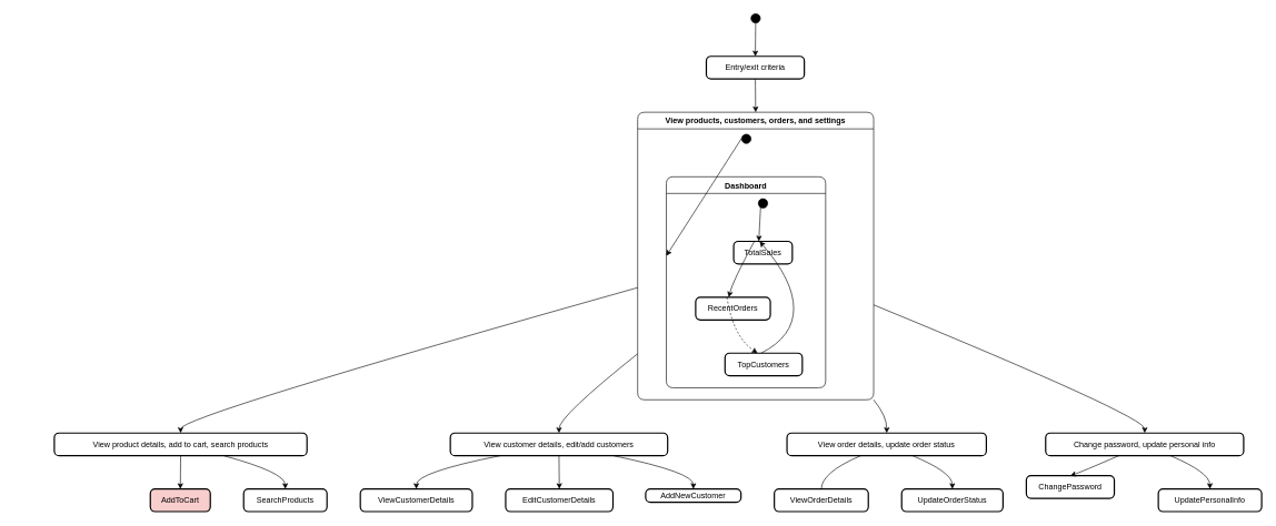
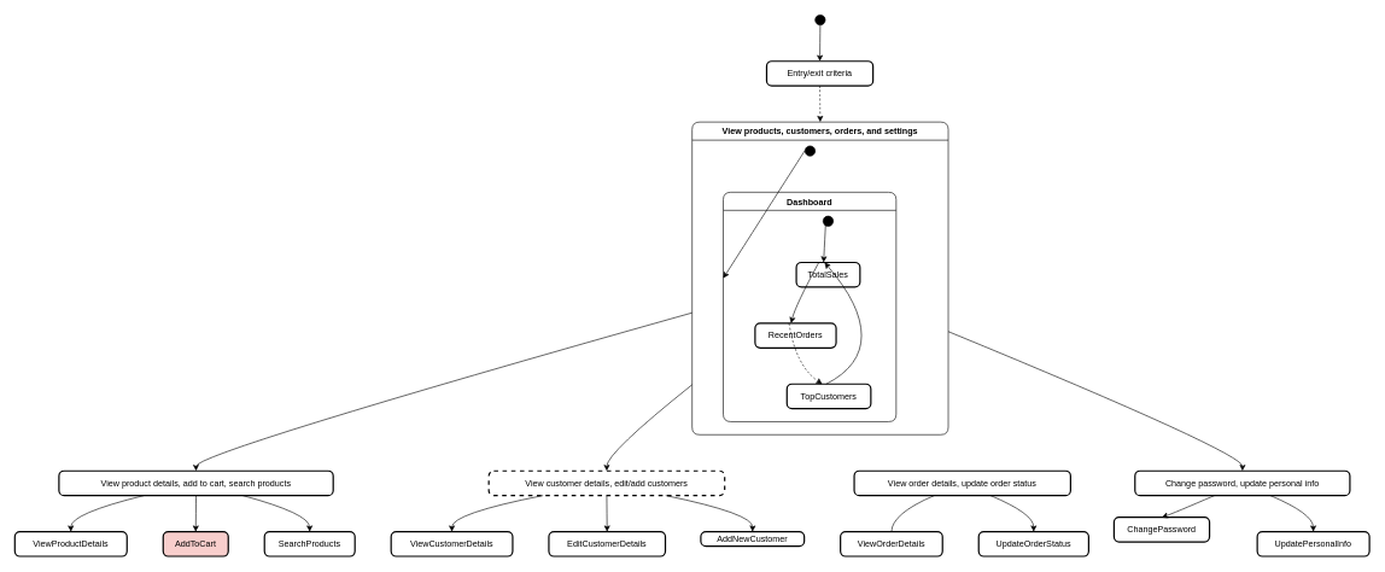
  <mxCell id="0" />
  <mxCell id="1" parent="0" />
  <mxCell id="2" value="" style="ellipse;fillColor=strokeColor;" vertex="1" parent="1"><mxGeometry x="1126" y="20" width="14" height="14" as="geometry" /></mxCell>
  <mxCell id="3" value="Entry/exit criteria" style="rounded=1;absoluteArcSize=1;arcSize=14;whiteSpace=wrap;strokeWidth=2;" vertex="1" parent="1"><mxGeometry x="1059" y="84" width="147" height="34" as="geometry" /></mxCell>
  <mxCell id="4" value="View products, customers, orders, and settings" style="swimlane;fontStyle=1;align=center;verticalAlign=middle;startSize=25;container=0;collapsible=0;rounded=1;arcSize=14;dropTarget=0;" vertex="1" parent="1"><mxGeometry x="956" y="168" width="354" height="432" as="geometry" /></mxCell>
  <mxCell id="5" value="" style="ellipse;fillColor=strokeColor;" vertex="1" parent="4"><mxGeometry x="156" y="33" width="14" height="14" as="geometry" /></mxCell>
  <mxCell id="6" value="Dashboard" style="swimlane;fontStyle=1;align=center;verticalAlign=middle;startSize=25;container=0;collapsible=0;rounded=1;arcSize=14;dropTarget=0;" vertex="1" parent="4"><mxGeometry x="43" y="97" width="239" height="317" as="geometry" /></mxCell>
  <mxCell id="7" value="" style="ellipse;fillColor=strokeColor;" vertex="1" parent="6"><mxGeometry x="138" y="33" width="14" height="14" as="geometry" /></mxCell>
  <mxCell id="8" value="TotalSales" style="rounded=1;absoluteArcSize=1;arcSize=14;whiteSpace=wrap;strokeWidth=2;" vertex="1" parent="6"><mxGeometry x="101" y="97" width="88" height="34" as="geometry" /></mxCell>
  <mxCell id="9" value="RecentOrders" style="rounded=1;absoluteArcSize=1;arcSize=14;whiteSpace=wrap;strokeWidth=2;" vertex="1" parent="6"><mxGeometry x="44" y="181" width="112" height="34" as="geometry" /></mxCell>
  <mxCell id="10" value="TopCustomers" style="rounded=1;absoluteArcSize=1;arcSize=14;whiteSpace=wrap;strokeWidth=2;" vertex="1" parent="6"><mxGeometry x="88" y="265" width="116" height="34" as="geometry" /></mxCell>
  <mxCell id="11" value="" style="curved=1;startArrow=none;;exitX=-2.54;exitY=-5.93;entryX=0.02;entryY=-2.85;" edge="1" parent="6" source="7" target="8"><mxGeometry relative="1" as="geometry"><Array as="points" /></mxGeometry></mxCell>
  <mxCell id="12" value="" style="curved=1;startArrow=none;;exitX=-0.19;exitY=-1.85;entryX=0.12;entryY=-2.85;" edge="1" parent="6" source="8" target="9"><mxGeometry relative="1" as="geometry"><Array as="points"><mxPoint x="100" y="156" /></Array></mxGeometry></mxCell>
  <mxCell id="13" value="" style="curved=1;startArrow=none;exitX=0.12;exitY=-1.85;entryX=-0.03;entryY=-2.85;dashed=1;" edge="1" parent="6" source="9" target="10"><mxGeometry relative="1" as="geometry"><Array as="points"><mxPoint x="100" y="240" /></Array></mxGeometry></mxCell>
  <mxCell id="14" value="" style="curved=1;startArrow=none;;exitX=0.28;exitY=-2.85;entryX=0.23;entryY=-1.85;" edge="1" parent="6" source="10" target="8"><mxGeometry relative="1" as="geometry"><Array as="points"><mxPoint x="191" y="240" /><mxPoint x="191" y="156" /></Array></mxGeometry></mxCell>
  <mxCell id="15" value="" style="curved=1;startArrow=none;;exitX=-66.95;exitY=-10.14;entryX=-3.45;entryY=-0.49;" edge="1" parent="4" source="5" target="6"><mxGeometry relative="1" as="geometry"><Array as="points" /></mxGeometry></mxCell>
  <mxCell id="16" value="View product details, add to cart, search products" style="rounded=1;absoluteArcSize=1;arcSize=14;whiteSpace=wrap;strokeWidth=2;" vertex="1" parent="1"><mxGeometry x="81" y="650" width="379" height="34" as="geometry" /></mxCell>
- <mxCell id="17" value="View customer details, edit/add customers" style="rounded=1;absoluteArcSize=1;arcSize=14;whiteSpace=wrap;strokeWidth=2;" vertex="1" parent="1"><mxGeometry x="675" y="650" width="326" height="34" as="geometry" /></mxCell>
+ <mxCell id="17" value="View customer details, edit/add customers" style="rounded=1;absoluteArcSize=1;arcSize=14;whiteSpace=wrap;strokeWidth=2;dashed=1;" vertex="1" parent="1"><mxGeometry x="675" y="650" width="326" height="34" as="geometry" /></mxCell>
  <mxCell id="18" value="View order details, update order status" style="rounded=1;absoluteArcSize=1;arcSize=14;whiteSpace=wrap;strokeWidth=2;" vertex="1" parent="1"><mxGeometry x="1180" y="650" width="299" height="34" as="geometry" /></mxCell>
  <mxCell id="19" value="Change password, update personal info" style="rounded=1;absoluteArcSize=1;arcSize=14;whiteSpace=wrap;strokeWidth=2;" vertex="1" parent="1"><mxGeometry x="1568" y="650" width="297" height="34" as="geometry" /></mxCell>
+ <mxCell id="20" value="ViewProductDetails" style="rounded=1;absoluteArcSize=1;arcSize=14;whiteSpace=wrap;strokeWidth=2;" vertex="1" parent="1"><mxGeometry x="20" y="734" width="155" height="34" as="geometry" /></mxCell>
  <mxCell id="21" value="AddToCart" style="rounded=1;absoluteArcSize=1;arcSize=14;whiteSpace=wrap;strokeWidth=2;fillColor=#f8cecc;" vertex="1" parent="1"><mxGeometry x="225" y="734" width="90" height="34" as="geometry" /></mxCell>
  <mxCell id="22" value="SearchProducts" style="rounded=1;absoluteArcSize=1;arcSize=14;whiteSpace=wrap;strokeWidth=2;" vertex="1" parent="1"><mxGeometry x="365" y="734" width="125" height="34" as="geometry" /></mxCell>
  <mxCell id="23" value="ViewCustomerDetails" style="rounded=1;absoluteArcSize=1;arcSize=14;whiteSpace=wrap;strokeWidth=2;" vertex="1" parent="1"><mxGeometry x="540" y="734" width="168" height="34" as="geometry" /></mxCell>
  <mxCell id="24" value="EditCustomerDetails" style="rounded=1;absoluteArcSize=1;arcSize=14;whiteSpace=wrap;strokeWidth=2;" vertex="1" parent="1"><mxGeometry x="758" y="734" width="161" height="34" as="geometry" /></mxCell>
  <mxCell id="25" value="AddNewCustomer" style="rounded=1;absoluteArcSize=1;arcSize=14;whiteSpace=wrap;strokeWidth=2;" vertex="1" parent="1"><mxGeometry x="968" y="734" width="143" height="20" as="geometry" /></mxCell>
  <mxCell id="26" value="ViewOrderDetails" style="rounded=1;absoluteArcSize=1;arcSize=14;whiteSpace=wrap;strokeWidth=2;" vertex="1" parent="1"><mxGeometry x="1161" y="734" width="141" height="34" as="geometry" /></mxCell>
  <mxCell id="27" value="UpdateOrderStatus" style="rounded=1;absoluteArcSize=1;arcSize=14;whiteSpace=wrap;strokeWidth=2;" vertex="1" parent="1"><mxGeometry x="1352" y="734" width="152" height="34" as="geometry" /></mxCell>
  <mxCell id="28" value="ChangePassword" style="rounded=1;absoluteArcSize=1;arcSize=14;whiteSpace=wrap;strokeWidth=2;" vertex="1" parent="1"><mxGeometry x="1539" y="714" width="132" height="34" as="geometry" /></mxCell>
  <mxCell id="29" value="UpdatePersonalInfo" style="rounded=1;absoluteArcSize=1;arcSize=14;whiteSpace=wrap;strokeWidth=2;" vertex="1" parent="1"><mxGeometry x="1737" y="734" width="155" height="34" as="geometry" /></mxCell>
  <mxCell id="30" value="" style="curved=1;startArrow=none;;exitX=0.5;exitY=1;entryX=0.5;entryY=0;" edge="1" parent="1" source="2" target="3"><mxGeometry relative="1" as="geometry"><Array as="points" /></mxGeometry></mxCell>
+ <mxCell id="31" value="" style="curved=1;startArrow=none;;exitX=0.31;exitY=1;entryX=0.5;entryY=0;" edge="1" parent="1" source="16" target="20"><mxGeometry relative="1" as="geometry"><Array as="points"><mxPoint x="97" y="709" /></Array></mxGeometry></mxCell>
  <mxCell id="32" value="" style="curved=1;startArrow=none;;exitX=0.5;exitY=1;entryX=0.5;entryY=0;" edge="1" parent="1" source="16" target="21"><mxGeometry relative="1" as="geometry"><Array as="points" /></mxGeometry></mxCell>
  <mxCell id="33" value="" style="curved=1;startArrow=none;;exitX=0.67;exitY=1;entryX=0.5;entryY=0;" edge="1" parent="1" source="16" target="22"><mxGeometry relative="1" as="geometry"><Array as="points"><mxPoint x="427" y="709" /></Array></mxGeometry></mxCell>
  <mxCell id="34" value="" style="curved=1;startArrow=none;;exitX=0.23;exitY=1;entryX=0.5;entryY=0;" edge="1" parent="1" source="17" target="23"><mxGeometry relative="1" as="geometry"><Array as="points"><mxPoint x="624" y="709" /></Array></mxGeometry></mxCell>
  <mxCell id="35" value="" style="curved=1;startArrow=none;;exitX=0.5;exitY=1;entryX=0.5;entryY=0;" edge="1" parent="1" source="17" target="24"><mxGeometry relative="1" as="geometry"><Array as="points" /></mxGeometry></mxCell>
  <mxCell id="36" value="" style="curved=1;startArrow=none;;exitX=0.75;exitY=1;entryX=0.5;entryY=0;" edge="1" parent="1" source="17" target="25"><mxGeometry relative="1" as="geometry"><Array as="points"><mxPoint x="1040" y="709" /></Array></mxGeometry></mxCell>
  <mxCell id="37" value="" style="curved=1;startArrow=none;exitX=0.37;exitY=1;entryX=0.5;entryY=0;endArrow=none;" edge="1" parent="1" source="18" target="26"><mxGeometry relative="1" as="geometry"><Array as="points"><mxPoint x="1232" y="709" /></Array></mxGeometry></mxCell>
  <mxCell id="38" value="" style="curved=1;startArrow=none;;exitX=0.63;exitY=1;entryX=0.5;entryY=0;" edge="1" parent="1" source="18" target="27"><mxGeometry relative="1" as="geometry"><Array as="points"><mxPoint x="1428" y="709" /></Array></mxGeometry></mxCell>
  <mxCell id="39" value="" style="curved=1;startArrow=none;;exitX=0.37;exitY=1;entryX=0.5;entryY=0;" edge="1" parent="1" source="19" target="28"><mxGeometry relative="1" as="geometry"><Array as="points"><mxPoint x="1620" y="709" /></Array></mxGeometry></mxCell>
  <mxCell id="40" value="" style="curved=1;startArrow=none;;exitX=0.63;exitY=1;entryX=0.5;entryY=0;" edge="1" parent="1" source="19" target="29"><mxGeometry relative="1" as="geometry"><Array as="points"><mxPoint x="1814" y="709" /></Array></mxGeometry></mxCell>
- <mxCell id="41" value="" style="curved=1;startArrow=none;;exitX=0.5;exitY=1;entryX=0.5;entryY=0;" edge="1" parent="1" source="3" target="4"><mxGeometry relative="1" as="geometry"><Array as="points" /></mxGeometry></mxCell>
+ <mxCell id="41" value="" style="curved=1;startArrow=none;exitX=0.5;exitY=1;entryX=0.5;entryY=0;dashed=1;" edge="1" parent="1" source="3" target="4"><mxGeometry relative="1" as="geometry"><Array as="points" /></mxGeometry></mxCell>
  <mxCell id="42" value="" style="curved=1;startArrow=none;;exitX=0;exitY=0.61;entryX=0.5;entryY=0;" edge="1" parent="1" source="4" target="16"><mxGeometry relative="1" as="geometry"><Array as="points"><mxPoint x="270" y="625" /></Array></mxGeometry></mxCell>
  <mxCell id="43" value="" style="curved=1;startArrow=none;;exitX=0;exitY=0.84;entryX=0.5;entryY=0;" edge="1" parent="1" source="4" target="17"><mxGeometry relative="1" as="geometry"><Array as="points"><mxPoint x="838" y="625" /></Array></mxGeometry></mxCell>
- <mxCell id="44" value="" style="curved=1;startArrow=none;;exitX=1;exitY=1;entryX=0.5;entryY=0;" edge="1" parent="1" source="4" target="18"><mxGeometry relative="1" as="geometry"><Array as="points"><mxPoint x="1330" y="625" /></Array></mxGeometry></mxCell>
  <mxCell id="45" value="" style="curved=1;startArrow=none;;exitX=1;exitY=0.67;entryX=0.5;entryY=0;" edge="1" parent="1" source="4" target="19"><mxGeometry relative="1" as="geometry"><Array as="points"><mxPoint x="1717" y="625" /></Array></mxGeometry></mxCell>
